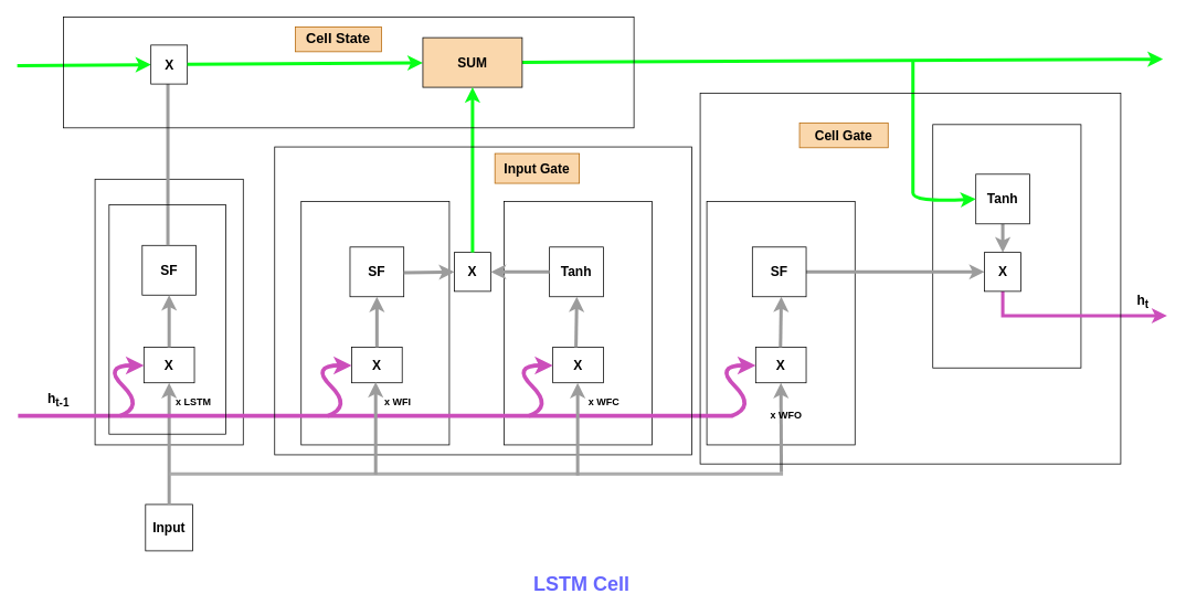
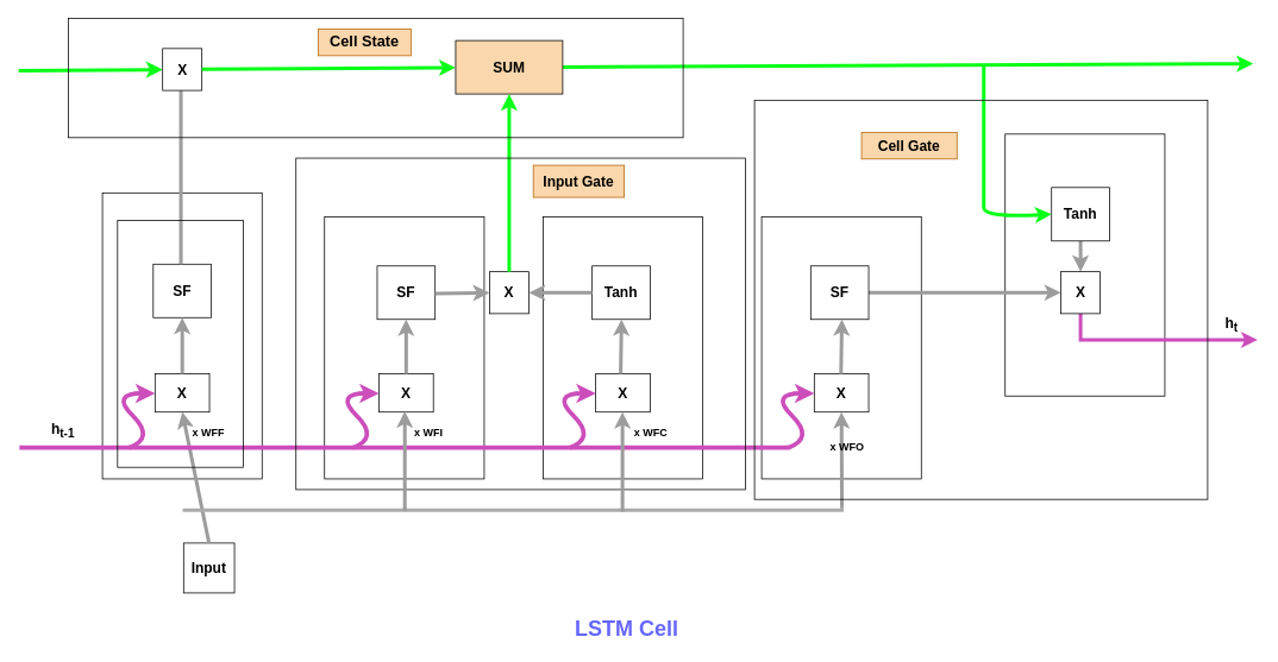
  <mxCell id="0" />
  <mxCell id="1" parent="0" />
  <mxCell id="2" value="" style="rounded=0;whiteSpace=wrap;html=1;" parent="1" vertex="1"><mxGeometry x="114" y="216" width="179" height="321" as="geometry" /></mxCell>
  <mxCell id="3" value="" style="rounded=0;whiteSpace=wrap;html=1;" parent="1" vertex="1"><mxGeometry x="363" y="243" width="179" height="294" as="geometry" /></mxCell>
  <mxCell id="4" value="" style="rounded=0;whiteSpace=wrap;html=1;" parent="1" vertex="1"><mxGeometry x="608" y="243" width="179" height="294" as="geometry" /></mxCell>
  <mxCell id="5" value="" style="rounded=0;whiteSpace=wrap;html=1;" parent="1" vertex="1"><mxGeometry x="853" y="243" width="179" height="294" as="geometry" /></mxCell>
  <mxCell id="6" value="" style="rounded=0;whiteSpace=wrap;html=1;" parent="1" vertex="1"><mxGeometry x="1126" y="150" width="179" height="294" as="geometry" /></mxCell>
  <mxCell id="7" value="" style="endArrow=classic;html=1;rounded=0;strokeWidth=4;strokeColor=#08FF18;" parent="1" source="34" edge="1"><mxGeometry width="50" height="50" relative="1" as="geometry"><mxPoint x="70" y="79" as="sourcePoint" /><mxPoint x="1404" y="71" as="targetPoint" /></mxGeometry></mxCell>
- <mxCell id="8" value="&lt;b&gt;&lt;font style=&quot;font-size: 16px;&quot;&gt;Input&lt;/font&gt;&lt;/b&gt;" style="rounded=0;whiteSpace=wrap;html=1;" parent="1" vertex="1"><mxGeometry x="175" y="609" width="57" height="56" as="geometry" /></mxCell>
+ <mxCell id="8" value="&lt;b&gt;&lt;font style=&quot;font-size: 16px;&quot;&gt;Input&lt;/font&gt;&lt;/b&gt;" style="rounded=0;whiteSpace=wrap;html=1;" parent="1" vertex="1"><mxGeometry x="205" y="609" width="57" height="56" as="geometry" /></mxCell>
  <mxCell id="9" value="" style="endArrow=classic;html=1;rounded=0;exitX=0.5;exitY=0;exitDx=0;exitDy=0;strokeWidth=4;strokeColor=#9C9C9C;entryX=0.5;entryY=1;entryDx=0;entryDy=0;" parent="1" source="8" target="12" edge="1"><mxGeometry width="50" height="50" relative="1" as="geometry"><mxPoint x="153" y="488" as="sourcePoint" /><mxPoint x="198" y="497" as="targetPoint" /></mxGeometry></mxCell>
  <mxCell id="10" value="" style="endArrow=none;html=1;rounded=0;strokeWidth=4;strokeColor=#ABABAB;" parent="1" edge="1"><mxGeometry width="50" height="50" relative="1" as="geometry"><mxPoint x="204" y="572" as="sourcePoint" /><mxPoint x="945" y="572" as="targetPoint" /></mxGeometry></mxCell>
  <mxCell id="11" value="" style="endArrow=classic;html=1;rounded=0;strokeWidth=4;strokeColor=#9C9C9C;entryX=0.5;entryY=1;entryDx=0;entryDy=0;" parent="1" target="15" edge="1"><mxGeometry width="50" height="50" relative="1" as="geometry"><mxPoint x="943" y="570" as="sourcePoint" /><mxPoint x="947" y="473" as="targetPoint" /></mxGeometry></mxCell>
  <mxCell id="12" value="&lt;b&gt;&lt;font style=&quot;font-size: 16px;&quot;&gt;X&lt;/font&gt;&lt;/b&gt;" style="rounded=0;whiteSpace=wrap;html=1;" parent="1" vertex="1"><mxGeometry x="173" y="419" width="61" height="43" as="geometry" /></mxCell>
  <mxCell id="13" value="&lt;b&gt;&lt;font style=&quot;font-size: 16px;&quot;&gt;X&lt;/font&gt;&lt;/b&gt;" style="rounded=0;whiteSpace=wrap;html=1;" parent="1" vertex="1"><mxGeometry x="424" y="419" width="61" height="43" as="geometry" /></mxCell>
  <mxCell id="14" value="&lt;b&gt;&lt;font style=&quot;font-size: 16px;&quot;&gt;X&lt;/font&gt;&lt;/b&gt;" style="rounded=0;whiteSpace=wrap;html=1;" parent="1" vertex="1"><mxGeometry x="667" y="419" width="61" height="43" as="geometry" /></mxCell>
  <mxCell id="15" value="&lt;b&gt;&lt;font style=&quot;font-size: 16px;&quot;&gt;X&lt;/font&gt;&lt;/b&gt;" style="rounded=0;whiteSpace=wrap;html=1;" parent="1" vertex="1"><mxGeometry x="912" y="419" width="61" height="43" as="geometry" /></mxCell>
  <mxCell id="16" value="" style="endArrow=none;html=1;rounded=0;strokeColor=#CC4EBB;strokeWidth=5;" parent="1" edge="1"><mxGeometry width="50" height="50" relative="1" as="geometry"><mxPoint x="21" y="502" as="sourcePoint" /><mxPoint x="884" y="502" as="targetPoint" /></mxGeometry></mxCell>
  <mxCell id="17" value="" style="curved=1;endArrow=classic;html=1;rounded=0;strokeColor=#CC4EBB;strokeWidth=5;" parent="1" edge="1"><mxGeometry width="50" height="50" relative="1" as="geometry"><mxPoint x="883" y="502" as="sourcePoint" /><mxPoint x="912" y="441" as="targetPoint" /><Array as="points"><mxPoint x="912" y="491" /><mxPoint x="862" y="441" /></Array></mxGeometry></mxCell>
  <mxCell id="18" value="" style="curved=1;endArrow=classic;html=1;rounded=0;strokeColor=#CC4EBB;strokeWidth=5;" parent="1" edge="1"><mxGeometry width="50" height="50" relative="1" as="geometry"><mxPoint x="638" y="502" as="sourcePoint" /><mxPoint x="667" y="441" as="targetPoint" /><Array as="points"><mxPoint x="667" y="491" /><mxPoint x="617" y="441" /></Array></mxGeometry></mxCell>
  <mxCell id="19" value="" style="curved=1;endArrow=classic;html=1;rounded=0;strokeColor=#CC4EBB;strokeWidth=5;" parent="1" edge="1"><mxGeometry width="50" height="50" relative="1" as="geometry"><mxPoint x="395" y="502" as="sourcePoint" /><mxPoint x="424" y="441" as="targetPoint" /><Array as="points"><mxPoint x="424" y="491" /><mxPoint x="374" y="441" /></Array></mxGeometry></mxCell>
  <mxCell id="20" value="" style="curved=1;endArrow=classic;html=1;rounded=0;strokeColor=#CC4EBB;strokeWidth=5;" parent="1" edge="1"><mxGeometry width="50" height="50" relative="1" as="geometry"><mxPoint x="144" y="502" as="sourcePoint" /><mxPoint x="173" y="441" as="targetPoint" /><Array as="points"><mxPoint x="173" y="491" /><mxPoint x="123" y="441" /></Array></mxGeometry></mxCell>
  <mxCell id="21" value="&lt;font style=&quot;font-size: 16px;&quot;&gt;&lt;b&gt;h&lt;sub&gt;t-1&lt;/sub&gt;&lt;/b&gt;&lt;/font&gt;" style="text;html=1;align=center;verticalAlign=middle;whiteSpace=wrap;rounded=0;" parent="1" vertex="1"><mxGeometry x="40" y="468" width="60" height="30" as="geometry" /></mxCell>
  <mxCell id="22" value="&lt;b&gt;&lt;font style=&quot;font-size: 16px;&quot;&gt;SF&lt;/font&gt;&lt;/b&gt;" style="rounded=0;whiteSpace=wrap;html=1;" parent="1" vertex="1"><mxGeometry x="171" y="296" width="65" height="60" as="geometry" /></mxCell>
  <mxCell id="23" value="&lt;b&gt;&lt;font style=&quot;font-size: 16px;&quot;&gt;SF&lt;/font&gt;&lt;/b&gt;" style="rounded=0;whiteSpace=wrap;html=1;" parent="1" vertex="1"><mxGeometry x="422" y="298" width="65" height="60" as="geometry" /></mxCell>
  <mxCell id="24" style="edgeStyle=orthogonalEdgeStyle;rounded=0;orthogonalLoop=1;jettySize=auto;html=1;exitX=1;exitY=0.5;exitDx=0;exitDy=0;entryX=0;entryY=0.5;entryDx=0;entryDy=0;strokeWidth=4;strokeColor=#9C9C9C;" parent="1" source="25" target="44" edge="1"><mxGeometry relative="1" as="geometry" /></mxCell>
  <mxCell id="25" value="&lt;b&gt;&lt;font style=&quot;font-size: 16px;&quot;&gt;SF&lt;/font&gt;&lt;/b&gt;" style="rounded=0;whiteSpace=wrap;html=1;" parent="1" vertex="1"><mxGeometry x="908" y="298" width="65" height="60" as="geometry" /></mxCell>
  <mxCell id="26" value="&lt;b&gt;&lt;font style=&quot;font-size: 16px;&quot;&gt;Tanh&lt;/font&gt;&lt;/b&gt;" style="rounded=0;whiteSpace=wrap;html=1;" parent="1" vertex="1"><mxGeometry x="663" y="298" width="65" height="60" as="geometry" /></mxCell>
  <mxCell id="27" style="edgeStyle=orthogonalEdgeStyle;rounded=0;orthogonalLoop=1;jettySize=auto;html=1;entryX=0.5;entryY=0;entryDx=0;entryDy=0;strokeWidth=4;strokeColor=#9C9C9C;" parent="1" source="28" target="44" edge="1"><mxGeometry relative="1" as="geometry" /></mxCell>
  <mxCell id="28" value="&lt;b&gt;&lt;font style=&quot;font-size: 16px;&quot;&gt;Tanh&lt;/font&gt;&lt;/b&gt;" style="rounded=0;whiteSpace=wrap;html=1;" parent="1" vertex="1"><mxGeometry x="1178" y="210" width="65" height="60" as="geometry" /></mxCell>
  <mxCell id="29" value="" style="endArrow=classic;html=1;rounded=0;entryX=0.5;entryY=1;entryDx=0;entryDy=0;exitX=0.5;exitY=0;exitDx=0;exitDy=0;strokeWidth=4;strokeColor=#9C9C9C;" parent="1" source="12" target="22" edge="1"><mxGeometry width="50" height="50" relative="1" as="geometry"><mxPoint x="197" y="419" as="sourcePoint" /><mxPoint x="247" y="369" as="targetPoint" /></mxGeometry></mxCell>
  <mxCell id="30" value="" style="endArrow=classic;html=1;rounded=0;strokeWidth=4;strokeColor=#9C9C9C;" parent="1" edge="1"><mxGeometry width="50" height="50" relative="1" as="geometry"><mxPoint x="202" y="296" as="sourcePoint" /><mxPoint x="202" y="79" as="targetPoint" /></mxGeometry></mxCell>
  <mxCell id="31" value="" style="endArrow=classic;html=1;rounded=0;strokeWidth=4;strokeColor=#08FF18;" parent="1" target="32" edge="1"><mxGeometry width="50" height="50" relative="1" as="geometry"><mxPoint x="20" y="79" as="sourcePoint" /><mxPoint x="1341" y="71" as="targetPoint" /></mxGeometry></mxCell>
  <mxCell id="32" value="&lt;b&gt;&lt;font style=&quot;font-size: 16px;&quot;&gt;X&lt;/font&gt;&lt;/b&gt;" style="rounded=0;whiteSpace=wrap;html=1;" parent="1" vertex="1"><mxGeometry x="181.5" y="54" width="44" height="47" as="geometry" /></mxCell>
  <mxCell id="33" value="" style="endArrow=classic;html=1;rounded=0;strokeWidth=4;strokeColor=#08FF18;" parent="1" source="32" target="34" edge="1"><mxGeometry width="50" height="50" relative="1" as="geometry"><mxPoint x="226" y="77" as="sourcePoint" /><mxPoint x="1341" y="71" as="targetPoint" /></mxGeometry></mxCell>
  <mxCell id="34" value="&lt;b&gt;&lt;font style=&quot;font-size: 16px;&quot;&gt;SUM&lt;/font&gt;&lt;/b&gt;" style="rounded=0;whiteSpace=wrap;html=1;fillColor=#fad7ac;" parent="1" vertex="1"><mxGeometry x="510" y="45" width="120" height="60" as="geometry" /></mxCell>
  <mxCell id="35" value="&lt;b&gt;&lt;font style=&quot;font-size: 16px;&quot;&gt;X&lt;/font&gt;&lt;/b&gt;" style="rounded=0;whiteSpace=wrap;html=1;" parent="1" vertex="1"><mxGeometry x="548" y="304.5" width="44" height="47" as="geometry" /></mxCell>
  <mxCell id="36" value="" style="endArrow=classic;html=1;rounded=0;entryX=0;entryY=0.5;entryDx=0;entryDy=0;strokeWidth=4;strokeColor=#9C9C9C;" parent="1" target="35" edge="1"><mxGeometry width="50" height="50" relative="1" as="geometry"><mxPoint x="487" y="329" as="sourcePoint" /><mxPoint x="537" y="279" as="targetPoint" /></mxGeometry></mxCell>
  <mxCell id="37" value="" style="endArrow=classic;html=1;rounded=0;entryX=1;entryY=0.5;entryDx=0;entryDy=0;exitX=0;exitY=0.5;exitDx=0;exitDy=0;strokeWidth=4;strokeColor=#9C9C9C;" parent="1" source="26" target="35" edge="1"><mxGeometry width="50" height="50" relative="1" as="geometry"><mxPoint x="626" y="361" as="sourcePoint" /><mxPoint x="676" y="311" as="targetPoint" /></mxGeometry></mxCell>
  <mxCell id="38" value="" style="endArrow=classic;html=1;rounded=0;exitX=0.5;exitY=0;exitDx=0;exitDy=0;entryX=0.5;entryY=1;entryDx=0;entryDy=0;strokeWidth=4;strokeColor=#08FF18;" parent="1" source="35" target="34" edge="1"><mxGeometry width="50" height="50" relative="1" as="geometry"><mxPoint x="522" y="155" as="sourcePoint" /><mxPoint x="572" y="105" as="targetPoint" /></mxGeometry></mxCell>
  <mxCell id="39" value="" style="endArrow=classic;html=1;rounded=0;entryX=0.5;entryY=1;entryDx=0;entryDy=0;exitX=0.5;exitY=0;exitDx=0;exitDy=0;strokeWidth=4;strokeColor=#9C9C9C;" parent="1" source="13" target="23" edge="1"><mxGeometry width="50" height="50" relative="1" as="geometry"><mxPoint x="449" y="419" as="sourcePoint" /><mxPoint x="499" y="369" as="targetPoint" /></mxGeometry></mxCell>
  <mxCell id="40" value="" style="endArrow=classic;html=1;rounded=0;entryX=0.5;entryY=1;entryDx=0;entryDy=0;exitX=0.5;exitY=0;exitDx=0;exitDy=0;strokeWidth=4;strokeColor=#9C9C9C;" parent="1" edge="1"><mxGeometry width="50" height="50" relative="1" as="geometry"><mxPoint x="694.97" y="419" as="sourcePoint" /><mxPoint x="695.97" y="358" as="targetPoint" /></mxGeometry></mxCell>
  <mxCell id="41" value="" style="endArrow=classic;html=1;rounded=0;entryX=0.5;entryY=1;entryDx=0;entryDy=0;exitX=0.5;exitY=0;exitDx=0;exitDy=0;strokeWidth=4;strokeColor=#9C9C9C;" parent="1" edge="1"><mxGeometry width="50" height="50" relative="1" as="geometry"><mxPoint x="941.97" y="419" as="sourcePoint" /><mxPoint x="942.97" y="358" as="targetPoint" /></mxGeometry></mxCell>
  <mxCell id="42" value="" style="curved=1;endArrow=classic;html=1;rounded=0;entryX=0;entryY=0.5;entryDx=0;entryDy=0;strokeWidth=4;strokeColor=#08FF18;" parent="1" target="28" edge="1"><mxGeometry width="50" height="50" relative="1" as="geometry"><mxPoint x="1102" y="73" as="sourcePoint" /><mxPoint x="1088" y="92" as="targetPoint" /><Array as="points"><mxPoint x="1102" y="188" /><mxPoint x="1102" y="221" /><mxPoint x="1102" y="244" /></Array></mxGeometry></mxCell>
  <mxCell id="43" style="edgeStyle=orthogonalEdgeStyle;rounded=0;orthogonalLoop=1;jettySize=auto;html=1;exitX=0.5;exitY=1;exitDx=0;exitDy=0;strokeWidth=4;strokeColor=#CC4EBB;" parent="1" source="44" edge="1"><mxGeometry relative="1" as="geometry"><mxPoint x="1409" y="381" as="targetPoint" /><Array as="points"><mxPoint x="1210" y="381" /><mxPoint x="1370" y="381" /></Array></mxGeometry></mxCell>
  <mxCell id="44" value="&lt;b&gt;&lt;font style=&quot;font-size: 16px;&quot;&gt;X&lt;/font&gt;&lt;/b&gt;" style="rounded=0;whiteSpace=wrap;html=1;" parent="1" vertex="1"><mxGeometry x="1188.5" y="304.5" width="44" height="47" as="geometry" /></mxCell>
  <mxCell id="45" value="" style="rounded=0;whiteSpace=wrap;html=1;fillColor=none;" parent="1" vertex="1"><mxGeometry x="76" y="20" width="689" height="134" as="geometry" /></mxCell>
  <mxCell id="46" value="&lt;b&gt;&lt;font style=&quot;font-size: 17px;&quot;&gt;Cell State&lt;/font&gt;&lt;/b&gt;" style="text;html=1;align=center;verticalAlign=middle;whiteSpace=wrap;rounded=0;fillColor=#fad7ac;strokeColor=#b46504;" parent="1" vertex="1"><mxGeometry x="356" y="32" width="104" height="30" as="geometry" /></mxCell>
  <mxCell id="47" value="" style="rounded=0;whiteSpace=wrap;html=1;fillColor=none;" parent="1" vertex="1"><mxGeometry x="131" y="247" width="141" height="277" as="geometry" /></mxCell>
  <mxCell id="48" value="" style="rounded=0;whiteSpace=wrap;html=1;fillColor=none;" parent="1" vertex="1"><mxGeometry x="331" y="177" width="504" height="372" as="geometry" /></mxCell>
  <mxCell id="49" value="&lt;b&gt;&lt;font style=&quot;font-size: 16px;&quot;&gt;Input Gate&lt;/font&gt;&lt;/b&gt;" style="text;html=1;align=center;verticalAlign=middle;whiteSpace=wrap;rounded=0;fillColor=#fad7ac;strokeColor=#b46504;" parent="1" vertex="1"><mxGeometry x="597" y="185" width="102" height="36" as="geometry" /></mxCell>
  <mxCell id="50" value="" style="rounded=0;whiteSpace=wrap;html=1;fillColor=none;" parent="1" vertex="1"><mxGeometry x="845" y="112" width="508" height="448" as="geometry" /></mxCell>
  <mxCell id="51" value="&lt;font style=&quot;font-size: 16px;&quot;&gt;&lt;b&gt;Cell Gate&lt;/b&gt;&lt;/font&gt;" style="text;html=1;align=center;verticalAlign=middle;whiteSpace=wrap;rounded=0;fillColor=#fad7ac;strokeColor=#b46504;" parent="1" vertex="1"><mxGeometry x="965" y="148" width="107" height="30" as="geometry" /></mxCell>
  <mxCell id="52" value="&lt;b style=&quot;font-size: 16px;&quot;&gt;h&lt;sub&gt;t&lt;/sub&gt;&lt;/b&gt;" style="text;html=1;align=center;verticalAlign=middle;whiteSpace=wrap;rounded=0;" parent="1" vertex="1"><mxGeometry x="1350" y="349" width="60" height="30" as="geometry" /></mxCell>
  <mxCell id="53" value="" style="endArrow=classic;html=1;rounded=0;strokeWidth=4;strokeColor=#9C9C9C;" edge="1" parent="1"><mxGeometry width="50" height="50" relative="1" as="geometry"><mxPoint x="453" y="573" as="sourcePoint" /><mxPoint x="453" y="461" as="targetPoint" /></mxGeometry></mxCell>
  <mxCell id="54" value="" style="endArrow=classic;html=1;rounded=0;strokeWidth=4;strokeColor=#9C9C9C;" edge="1" parent="1"><mxGeometry width="50" height="50" relative="1" as="geometry"><mxPoint x="697" y="574" as="sourcePoint" /><mxPoint x="697" y="462" as="targetPoint" /></mxGeometry></mxCell>
  <mxCell id="55" value="&lt;b&gt;&lt;font color=&quot;#6666ff&quot; style=&quot;font-size: 24px;&quot;&gt;LSTM Cell&lt;/font&gt;&lt;/b&gt;" style="text;html=1;align=center;verticalAlign=middle;whiteSpace=wrap;rounded=0;" vertex="1" parent="1"><mxGeometry x="592" y="691" width="220" height="30" as="geometry" /></mxCell>
- <mxCell id="56" value="&lt;b&gt;x LSTM&lt;/b&gt;" style="text;html=1;align=center;verticalAlign=middle;whiteSpace=wrap;rounded=0;" vertex="1" parent="1"><mxGeometry x="203" y="471" width="60" height="30" as="geometry" /></mxCell>
+ <mxCell id="56" value="&lt;b&gt;x WFF&lt;/b&gt;" style="text;html=1;align=center;verticalAlign=middle;whiteSpace=wrap;rounded=0;" vertex="1" parent="1"><mxGeometry x="203" y="471" width="60" height="30" as="geometry" /></mxCell>
  <mxCell id="57" value="&lt;b&gt;x WFI&lt;/b&gt;" style="text;html=1;align=center;verticalAlign=middle;whiteSpace=wrap;rounded=0;" vertex="1" parent="1"><mxGeometry x="450" y="471" width="60" height="30" as="geometry" /></mxCell>
  <mxCell id="58" value="&lt;b&gt;x WFC&lt;/b&gt;&lt;span style=&quot;color: rgba(0, 0, 0, 0); font-family: monospace; font-size: 0px; text-align: start; text-wrap: nowrap;&quot;&gt;%3CmxGraphModel%3E%3Croot%3E%3CmxCell%20id%3D%220%22%2F%3E%3CmxCell%20id%3D%221%22%20parent%3D%220%22%2F%3E%3CmxCell%20id%3D%222%22%20value%3D%22%26lt%3Bb%26gt%3Bx%20WFF%26lt%3B%2Fb%26gt%3B%22%20style%3D%22text%3Bhtml%3D1%3Balign%3Dcenter%3BverticalAlign%3Dmiddle%3BwhiteSpace%3Dwrap%3Brounded%3D0%3B%22%20vertex%3D%221%22%20parent%3D%221%22%3E%3CmxGeometry%20x%3D%22265%22%20y%3D%22606%22%20width%3D%2260%22%20height%3D%2230%22%20as%3D%22geometry%22%2F%3E%3C%2FmxCell%3E%3C%2Froot%3E%3C%2FmxGraphModel%3E&lt;/span&gt;" style="text;html=1;align=center;verticalAlign=middle;whiteSpace=wrap;rounded=0;" vertex="1" parent="1"><mxGeometry x="699" y="471" width="60" height="30" as="geometry" /></mxCell>
  <mxCell id="59" value="&lt;b&gt;x WFO&lt;/b&gt;" style="text;html=1;align=center;verticalAlign=middle;whiteSpace=wrap;rounded=0;" vertex="1" parent="1"><mxGeometry x="919" y="486" width="60" height="30" as="geometry" /></mxCell>
